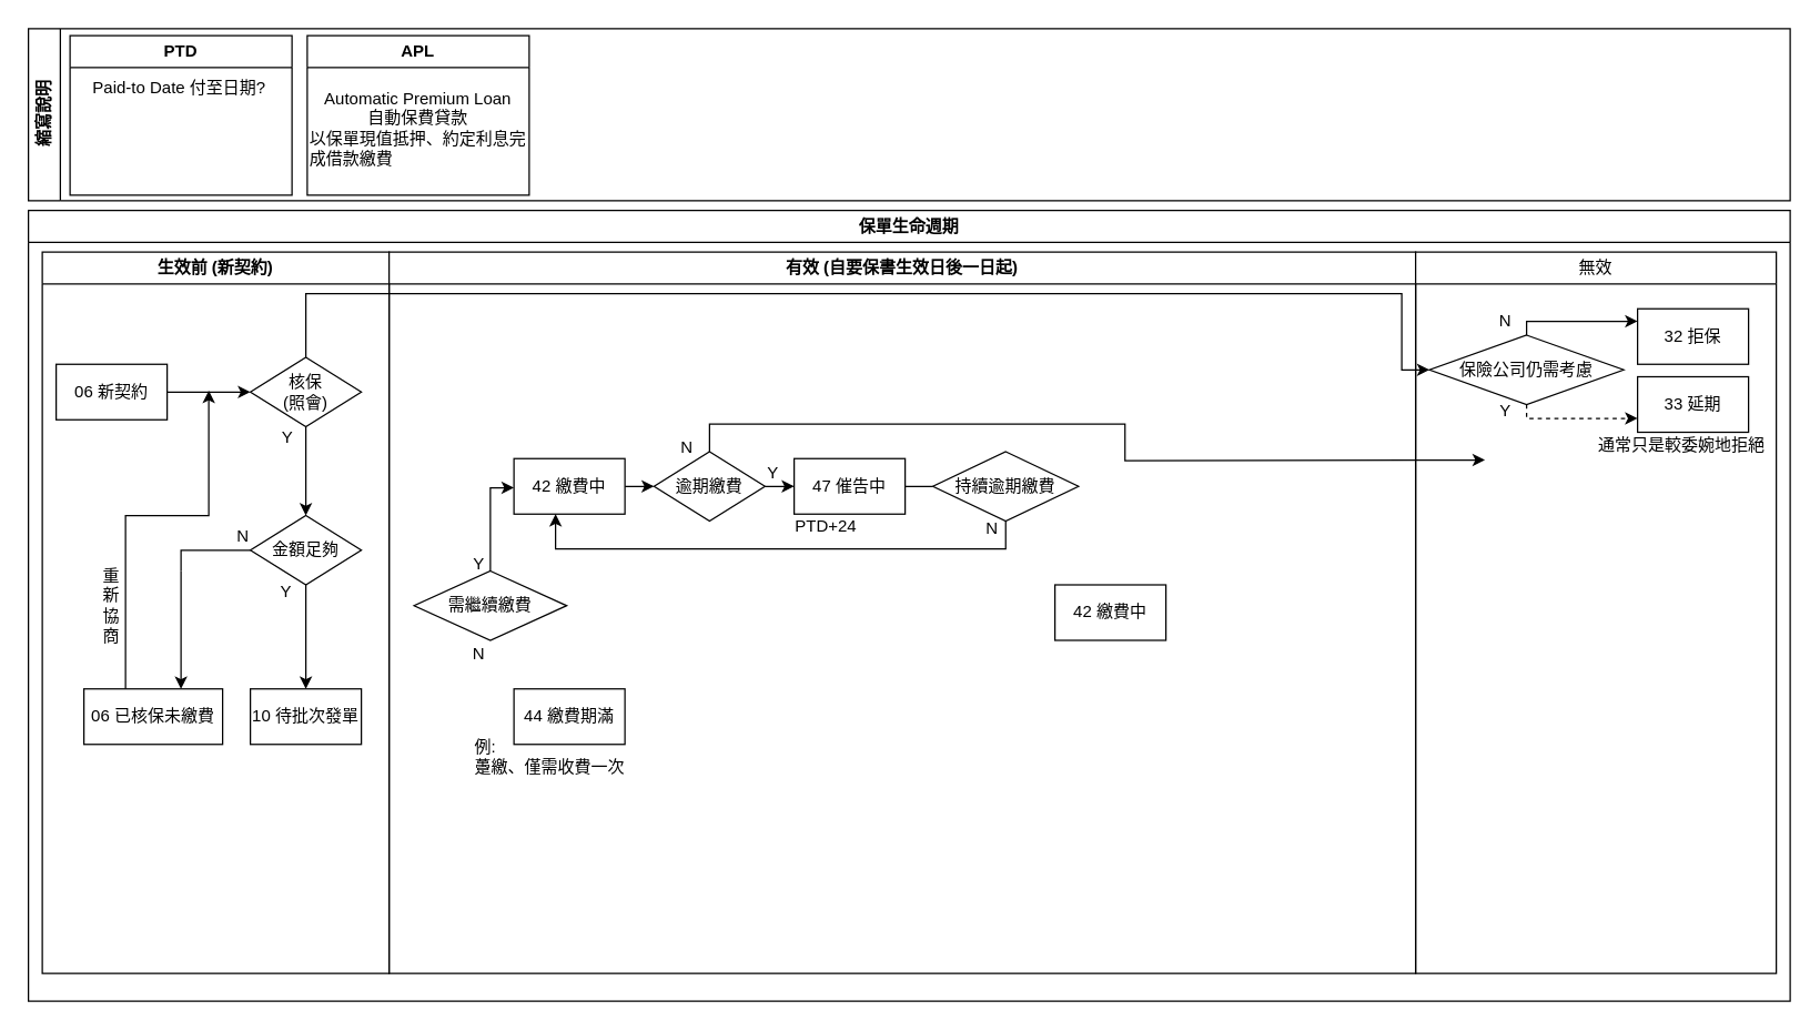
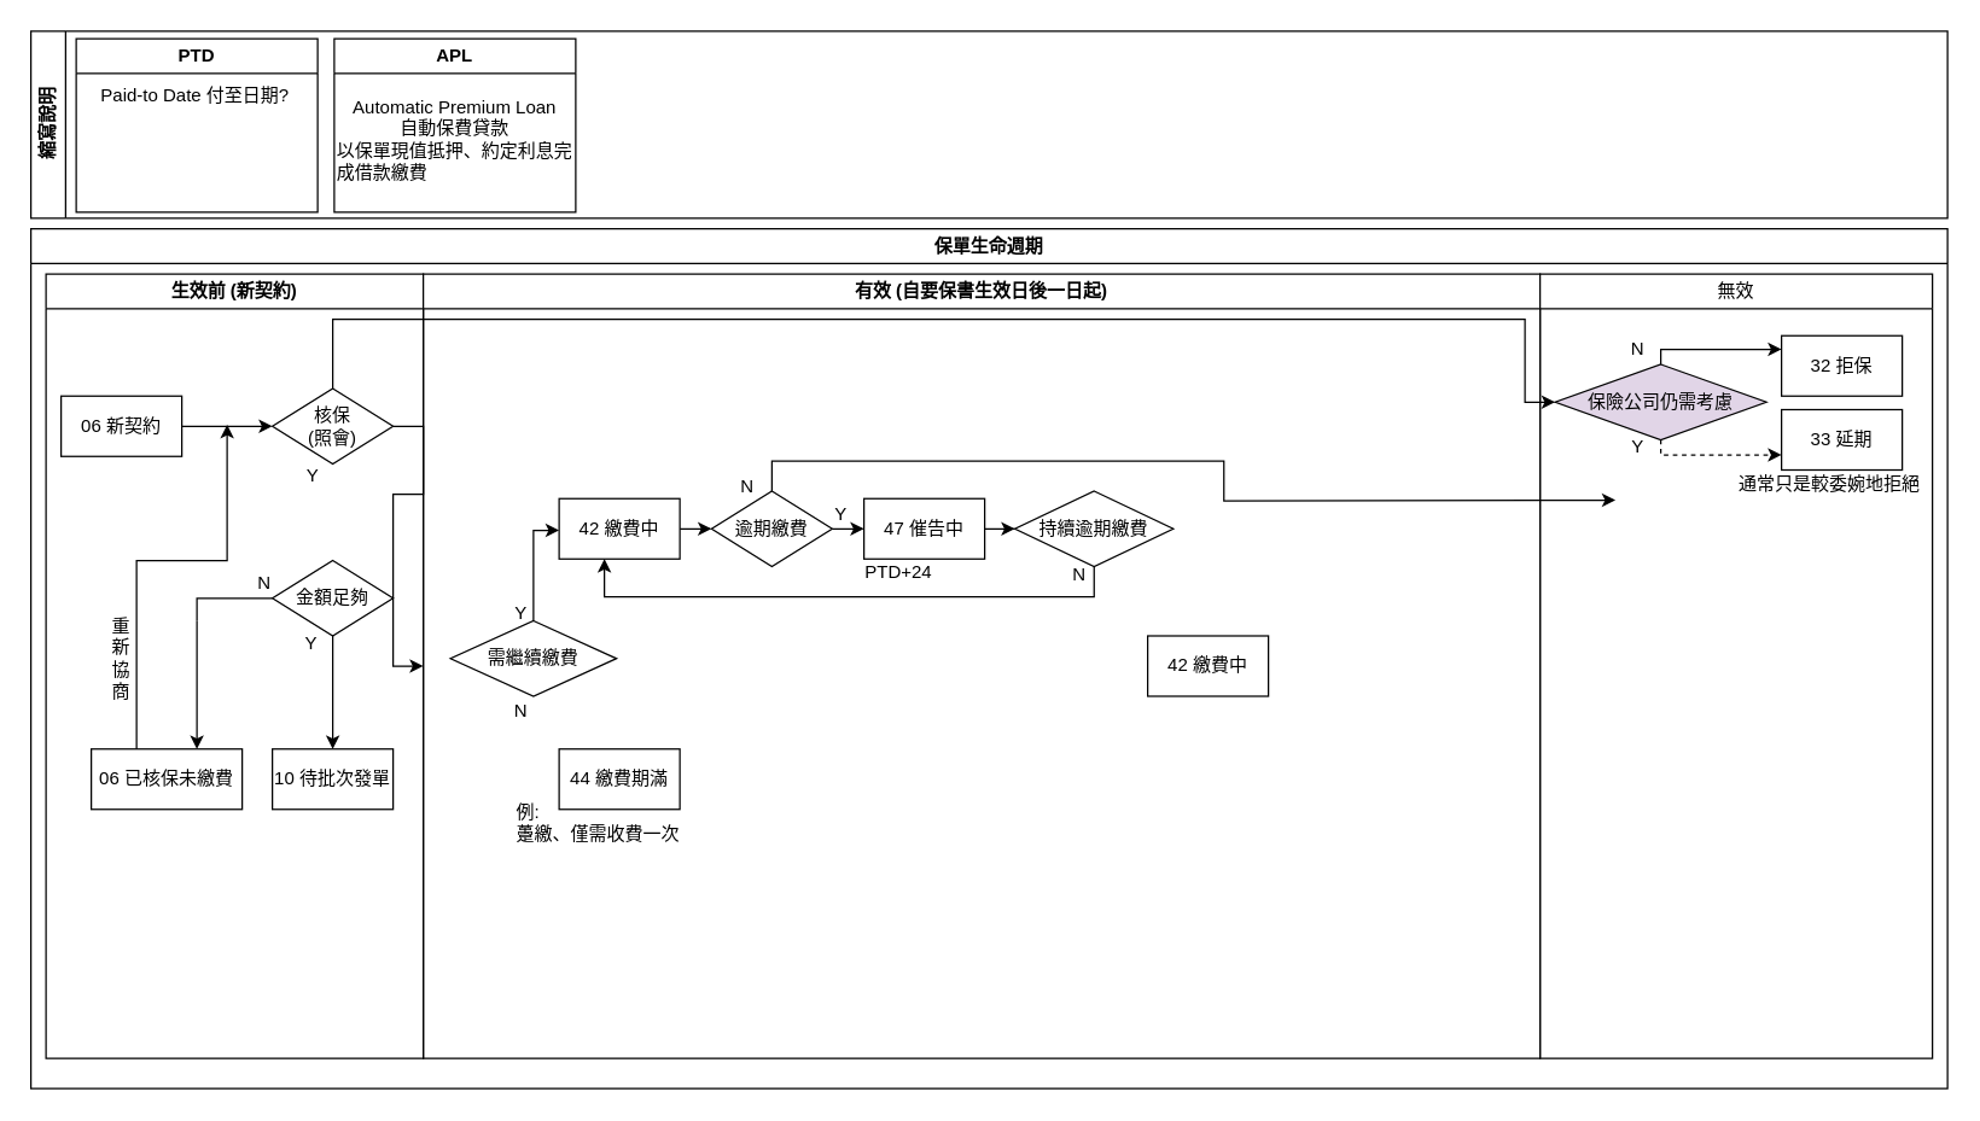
  <mxCell id="0" />
  <mxCell id="1" parent="0" />
  <mxCell id="2" value="生效前 (新契約)" style="swimlane;whiteSpace=wrap;html=1;" parent="1" vertex="1"><mxGeometry x="30" y="181" width="250" height="520" as="geometry" /></mxCell>
  <mxCell id="3" value="有效 (自要保書生效日後一日起)" style="swimlane;whiteSpace=wrap;html=1;" parent="1" vertex="1"><mxGeometry x="280" y="181" width="740" height="520" as="geometry" /></mxCell>
  <mxCell id="4" value="保單生命週期" style="swimlane;whiteSpace=wrap;html=1;" parent="1" vertex="1"><mxGeometry x="20" y="151" width="1270" height="570" as="geometry" /></mxCell>
  <mxCell id="5" value="無效" style="swimlane;whiteSpace=wrap;html=1;fontStyle=0" parent="4" vertex="1"><mxGeometry x="1000" y="30" width="260" height="520" as="geometry" /></mxCell>
  <mxCell id="6" value="32 拒保" style="rounded=0;whiteSpace=wrap;html=1;" vertex="1" parent="5"><mxGeometry x="160" y="41" width="80" height="40" as="geometry" /></mxCell>
  <mxCell id="7" value="33 延期" style="rounded=0;whiteSpace=wrap;html=1;" vertex="1" parent="5"><mxGeometry x="160" y="90" width="80" height="40" as="geometry" /></mxCell>
  <mxCell id="8" style="edgeStyle=orthogonalEdgeStyle;rounded=0;orthogonalLoop=1;jettySize=auto;html=1;" edge="1" parent="5" source="10" target="6"><mxGeometry relative="1" as="geometry"><Array as="points"><mxPoint x="80" y="50" /></Array></mxGeometry></mxCell>
  <mxCell id="9" style="edgeStyle=orthogonalEdgeStyle;rounded=0;orthogonalLoop=1;jettySize=auto;html=1;dashed=1;" edge="1" parent="5" source="10" target="7"><mxGeometry relative="1" as="geometry"><Array as="points"><mxPoint x="80" y="120" /></Array></mxGeometry></mxCell>
- <mxCell id="10" value="保險公司仍需考慮" style="rhombus;whiteSpace=wrap;html=1;" vertex="1" parent="5"><mxGeometry x="10" y="60" width="140" height="50" as="geometry" /></mxCell>
+ <mxCell id="10" value="保險公司仍需考慮" style="rhombus;whiteSpace=wrap;html=1;fillColor=#e1d5e7;" vertex="1" parent="5"><mxGeometry x="10" y="60" width="140" height="50" as="geometry" /></mxCell>
  <mxCell id="11" value="N" style="text;html=1;strokeColor=none;fillColor=none;align=center;verticalAlign=middle;whiteSpace=wrap;rounded=0;" vertex="1" parent="5"><mxGeometry x="50" y="35" width="30" height="30" as="geometry" /></mxCell>
  <mxCell id="12" value="Y" style="text;html=1;strokeColor=none;fillColor=none;align=center;verticalAlign=middle;whiteSpace=wrap;rounded=0;" vertex="1" parent="5"><mxGeometry x="50" y="100" width="30" height="30" as="geometry" /></mxCell>
  <mxCell id="13" value="通常只是較委婉地拒絕" style="text;html=1;strokeColor=none;fillColor=none;align=left;verticalAlign=middle;whiteSpace=wrap;rounded=0;" vertex="1" parent="5"><mxGeometry x="130" y="125" width="130" height="30" as="geometry" /></mxCell>
  <mxCell id="14" value="" style="edgeStyle=orthogonalEdgeStyle;rounded=0;orthogonalLoop=1;jettySize=auto;html=1;" parent="4" source="15" target="18" edge="1"><mxGeometry relative="1" as="geometry" /></mxCell>
  <mxCell id="15" value="06 新契約" style="rounded=0;whiteSpace=wrap;html=1;" parent="4" vertex="1"><mxGeometry x="20" y="111" width="80" height="40" as="geometry" /></mxCell>
- <mxCell id="16" value="" style="edgeStyle=orthogonalEdgeStyle;rounded=0;orthogonalLoop=1;jettySize=auto;html=1;" parent="4" source="18" target="22" edge="1"><mxGeometry relative="1" as="geometry" /></mxCell>
+ <mxCell id="16" value="" style="edgeStyle=orthogonalEdgeStyle;rounded=0;orthogonalLoop=1;jettySize=auto;html=1;" parent="4" source="18" target="3" edge="1"><mxGeometry relative="1" as="geometry" /></mxCell>
  <mxCell id="17" style="edgeStyle=orthogonalEdgeStyle;rounded=0;orthogonalLoop=1;jettySize=auto;html=1;" edge="1" parent="4" source="18" target="10"><mxGeometry relative="1" as="geometry"><Array as="points"><mxPoint x="200" y="60" /><mxPoint x="990" y="60" /><mxPoint x="990" y="115" /></Array></mxGeometry></mxCell>
  <mxCell id="18" value="核保&lt;br&gt;(照會)" style="rhombus;whiteSpace=wrap;html=1;" parent="4" vertex="1"><mxGeometry x="160" y="106" width="80" height="50" as="geometry" /></mxCell>
  <mxCell id="19" value="10 待批次發單" style="rounded=0;whiteSpace=wrap;html=1;" parent="4" vertex="1"><mxGeometry x="160" y="345" width="80" height="40" as="geometry" /></mxCell>
  <mxCell id="20" style="edgeStyle=orthogonalEdgeStyle;rounded=0;orthogonalLoop=1;jettySize=auto;html=1;startArrow=none;" parent="4" target="24" edge="1"><mxGeometry relative="1" as="geometry"><mxPoint x="110" y="260" as="sourcePoint" /><Array as="points"><mxPoint x="110" y="260" /></Array></mxGeometry></mxCell>
  <mxCell id="21" style="edgeStyle=orthogonalEdgeStyle;rounded=0;orthogonalLoop=1;jettySize=auto;html=1;" parent="4" source="22" target="19" edge="1"><mxGeometry relative="1" as="geometry"><Array as="points"><mxPoint x="200" y="340" /><mxPoint x="200" y="340" /></Array></mxGeometry></mxCell>
  <mxCell id="22" value="金額足夠" style="rhombus;whiteSpace=wrap;html=1;" parent="4" vertex="1"><mxGeometry x="160" y="220" width="80" height="50" as="geometry" /></mxCell>
  <mxCell id="23" value="Y" style="text;html=1;strokeColor=none;fillColor=none;align=center;verticalAlign=middle;whiteSpace=wrap;rounded=0;" parent="4" vertex="1"><mxGeometry x="172" y="149" width="30" height="30" as="geometry" /></mxCell>
  <mxCell id="24" value="06 已核保未繳費" style="rounded=0;whiteSpace=wrap;html=1;" parent="4" vertex="1"><mxGeometry x="40" y="345" width="100" height="40" as="geometry" /></mxCell>
  <mxCell id="25" value="Y" style="text;html=1;strokeColor=none;fillColor=none;align=center;verticalAlign=middle;whiteSpace=wrap;rounded=0;" parent="4" vertex="1"><mxGeometry x="171" y="260" width="30" height="30" as="geometry" /></mxCell>
  <mxCell id="26" value="" style="edgeStyle=orthogonalEdgeStyle;rounded=0;orthogonalLoop=1;jettySize=auto;html=1;endArrow=none;" parent="4" source="22" edge="1"><mxGeometry relative="1" as="geometry"><mxPoint x="150" y="335" as="sourcePoint" /><mxPoint x="110" y="260" as="targetPoint" /><Array as="points"><mxPoint x="110" y="245" /></Array></mxGeometry></mxCell>
  <mxCell id="27" value="N" style="text;html=1;strokeColor=none;fillColor=none;align=center;verticalAlign=middle;whiteSpace=wrap;rounded=0;" parent="4" vertex="1"><mxGeometry x="140" y="220" width="30" height="30" as="geometry" /></mxCell>
  <mxCell id="28" style="edgeStyle=orthogonalEdgeStyle;rounded=0;orthogonalLoop=1;jettySize=auto;html=1;" edge="1" parent="4" source="29" target="32"><mxGeometry relative="1" as="geometry"><Array as="points"><mxPoint x="333" y="200" /></Array></mxGeometry></mxCell>
  <mxCell id="29" value="需繼續繳費" style="rhombus;whiteSpace=wrap;html=1;" parent="4" vertex="1"><mxGeometry x="278" y="260" width="110" height="50" as="geometry" /></mxCell>
  <mxCell id="30" value="44 繳費期滿" style="rounded=0;whiteSpace=wrap;html=1;" vertex="1" parent="4"><mxGeometry x="350" y="345" width="80" height="40" as="geometry" /></mxCell>
  <mxCell id="31" value="" style="edgeStyle=orthogonalEdgeStyle;rounded=0;orthogonalLoop=1;jettySize=auto;html=1;" edge="1" parent="4" source="32" target="38"><mxGeometry relative="1" as="geometry" /></mxCell>
  <mxCell id="32" value="42 繳費中" style="rounded=0;whiteSpace=wrap;html=1;" vertex="1" parent="4"><mxGeometry x="350" y="179" width="80" height="40" as="geometry" /></mxCell>
  <mxCell id="33" value="Y" style="text;html=1;strokeColor=none;fillColor=none;align=center;verticalAlign=middle;whiteSpace=wrap;rounded=0;" vertex="1" parent="4"><mxGeometry x="310" y="240" width="30" height="30" as="geometry" /></mxCell>
  <mxCell id="34" value="N" style="text;html=1;strokeColor=none;fillColor=none;align=center;verticalAlign=middle;whiteSpace=wrap;rounded=0;" vertex="1" parent="4"><mxGeometry x="310" y="305" width="30" height="30" as="geometry" /></mxCell>
  <mxCell id="35" value="例:&lt;br&gt;躉繳、僅需收費一次" style="text;html=1;strokeColor=none;fillColor=none;align=left;verticalAlign=middle;whiteSpace=wrap;rounded=0;" vertex="1" parent="4"><mxGeometry x="320" y="379" width="110" height="30" as="geometry" /></mxCell>
  <mxCell id="36" value="重&lt;br&gt;新&lt;br&gt;協&lt;br&gt;商" style="text;html=1;strokeColor=none;fillColor=none;align=left;verticalAlign=middle;whiteSpace=wrap;rounded=0;" vertex="1" parent="4"><mxGeometry x="52" y="255" width="20" height="60" as="geometry" /></mxCell>
  <mxCell id="37" value="" style="edgeStyle=orthogonalEdgeStyle;rounded=0;orthogonalLoop=1;jettySize=auto;html=1;" edge="1" parent="4" source="38" target="41"><mxGeometry relative="1" as="geometry" /></mxCell>
  <mxCell id="38" value="逾期繳費" style="rhombus;whiteSpace=wrap;html=1;" vertex="1" parent="4"><mxGeometry x="451" y="174" width="80" height="50" as="geometry" /></mxCell>
  <mxCell id="39" value="持續逾期繳費" style="rhombus;whiteSpace=wrap;html=1;" vertex="1" parent="4"><mxGeometry x="652" y="174" width="105" height="50" as="geometry" /></mxCell>
- <mxCell id="40" value="" style="edgeStyle=orthogonalEdgeStyle;rounded=0;orthogonalLoop=1;jettySize=auto;html=1;endArrow=none;" edge="1" parent="4" source="41" target="39"><mxGeometry relative="1" as="geometry" /></mxCell>
+ <mxCell id="40" value="" style="edgeStyle=orthogonalEdgeStyle;rounded=0;orthogonalLoop=1;jettySize=auto;html=1;" edge="1" parent="4" source="41" target="39"><mxGeometry relative="1" as="geometry" /></mxCell>
  <mxCell id="41" value="47 催告中" style="rounded=0;whiteSpace=wrap;html=1;" vertex="1" parent="4"><mxGeometry x="552" y="179" width="80" height="40" as="geometry" /></mxCell>
  <mxCell id="42" value="PTD+24&amp;nbsp; &amp;nbsp;" style="text;html=1;strokeColor=none;fillColor=none;align=left;verticalAlign=middle;whiteSpace=wrap;rounded=0;" vertex="1" parent="4"><mxGeometry x="551" y="224" width="55" height="21" as="geometry" /></mxCell>
  <mxCell id="43" value="Y" style="text;html=1;strokeColor=none;fillColor=none;align=center;verticalAlign=middle;whiteSpace=wrap;rounded=0;" vertex="1" parent="4"><mxGeometry x="522" y="175" width="30" height="30" as="geometry" /></mxCell>
  <mxCell id="44" value="42 繳費中" style="rounded=0;whiteSpace=wrap;html=1;" vertex="1" parent="4"><mxGeometry x="740" y="270" width="80" height="40" as="geometry" /></mxCell>
  <mxCell id="45" style="edgeStyle=orthogonalEdgeStyle;rounded=0;orthogonalLoop=1;jettySize=auto;html=1;" edge="1" parent="4" source="39" target="32"><mxGeometry relative="1" as="geometry"><mxPoint x="380" y="224" as="targetPoint" /><Array as="points"><mxPoint x="705" y="244" /><mxPoint x="380" y="244" /></Array></mxGeometry></mxCell>
  <mxCell id="46" value="N" style="text;html=1;strokeColor=none;fillColor=none;align=center;verticalAlign=middle;whiteSpace=wrap;rounded=0;" vertex="1" parent="4"><mxGeometry x="460" y="156" width="30" height="30" as="geometry" /></mxCell>
  <mxCell id="47" value="N" style="text;html=1;strokeColor=none;fillColor=none;align=center;verticalAlign=middle;whiteSpace=wrap;rounded=0;" vertex="1" parent="4"><mxGeometry x="680" y="215" width="30" height="30" as="geometry" /></mxCell>
  <mxCell id="48" style="edgeStyle=orthogonalEdgeStyle;rounded=0;orthogonalLoop=1;jettySize=auto;html=1;" parent="1" source="24" edge="1"><mxGeometry relative="1" as="geometry"><mxPoint x="150" y="281" as="targetPoint" /><Array as="points"><mxPoint x="90" y="371" /><mxPoint x="150" y="371" /><mxPoint x="150" y="281" /></Array></mxGeometry></mxCell>
  <mxCell id="49" style="edgeStyle=orthogonalEdgeStyle;rounded=0;orthogonalLoop=1;jettySize=auto;html=1;exitX=0.5;exitY=0;exitDx=0;exitDy=0;" edge="1" parent="1" source="38"><mxGeometry relative="1" as="geometry"><mxPoint x="1070" y="331" as="targetPoint" /></mxGeometry></mxCell>
  <mxCell id="50" value="縮寫說明" style="swimlane;horizontal=0;whiteSpace=wrap;html=1;" vertex="1" parent="1"><mxGeometry x="20" y="20" width="1270" height="124" as="geometry" /></mxCell>
  <mxCell id="51" value="PTD" style="swimlane;whiteSpace=wrap;html=1;" vertex="1" parent="50"><mxGeometry x="30" y="5" width="160" height="115" as="geometry" /></mxCell>
  <mxCell id="52" value="Paid-to Date 付至日期?" style="text;html=1;strokeColor=none;fillColor=none;align=center;verticalAlign=middle;whiteSpace=wrap;rounded=0;" vertex="1" parent="51"><mxGeometry y="23" width="158" height="30" as="geometry" /></mxCell>
  <mxCell id="53" value="APL" style="swimlane;whiteSpace=wrap;html=1;" vertex="1" parent="50"><mxGeometry x="201" y="5" width="160" height="115" as="geometry" /></mxCell>
  <mxCell id="54" value="Automatic Premium Loan&lt;br&gt;自動保費貸款&lt;br&gt;&lt;div style=&quot;text-align: left;&quot;&gt;&lt;span style=&quot;background-color: initial;&quot;&gt;以保單現值抵押、約定利息完成借款繳費&lt;/span&gt;&lt;/div&gt;" style="text;html=1;strokeColor=none;fillColor=none;align=center;verticalAlign=middle;whiteSpace=wrap;rounded=0;" vertex="1" parent="53"><mxGeometry x="1" y="23" width="158" height="87" as="geometry" /></mxCell>
